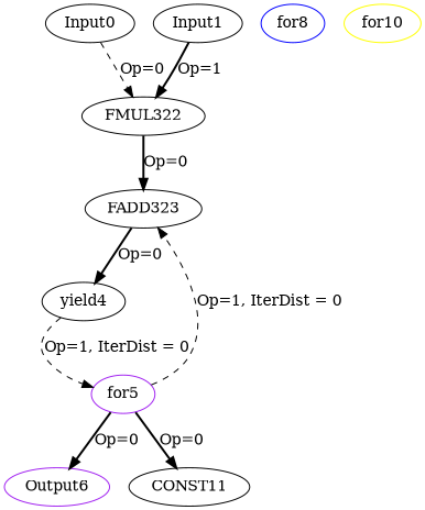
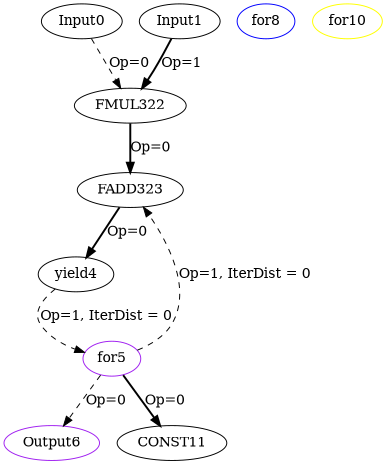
  digraph {
    node [color=black opcode=for]
    edge [color=black operand=0 style=bold]
    Input0 [offset="0,0" opcode=Input pattern="4,20,-76,18,4,16" ref_name=kernel_3mm_0_0]
    FMUL322 [opcode=FMUL32]
    FADD323 [opcode=FADD32]
    Input1 [offset="0,0" opcode=Input pattern="72,20,-1364,18,-1436,16" ref_name=kernel_3mm_0_1]
    yield4 [opcode=yield]
    for5 [color=purple]
    Output6 [color=purple offset="0,0" opcode=Output pattern="0,20,4,18,4,16" ref_name=kernel_3mm_0_2]
    CONST11 [opcode=CONST value="0x00000000"]
    for8 [color=blue]
    for10 [color=yellow]
    Input0 -> FMUL322 [label="Op=0" style=dashed]
    FMUL322 -> FADD323 [label="Op=0"]
    FADD323 -> yield4 [label="Op=0"]
    Input1 -> FMUL322 [label="Op=1" operand=1]
    yield4 -> for5 [iterdist=0 label="Op=1, IterDist = 0" operand=1 style=dashed]
    for5 -> FADD323 [iterdist=0 label="Op=1, IterDist = 0" operand=1 style=dashed]
-   for5 -> Output6 [label="Op=0"]
+   for5 -> Output6 [label="Op=0" style=dashed]
    for5 -> CONST11 [label="Op=0"]
  }
